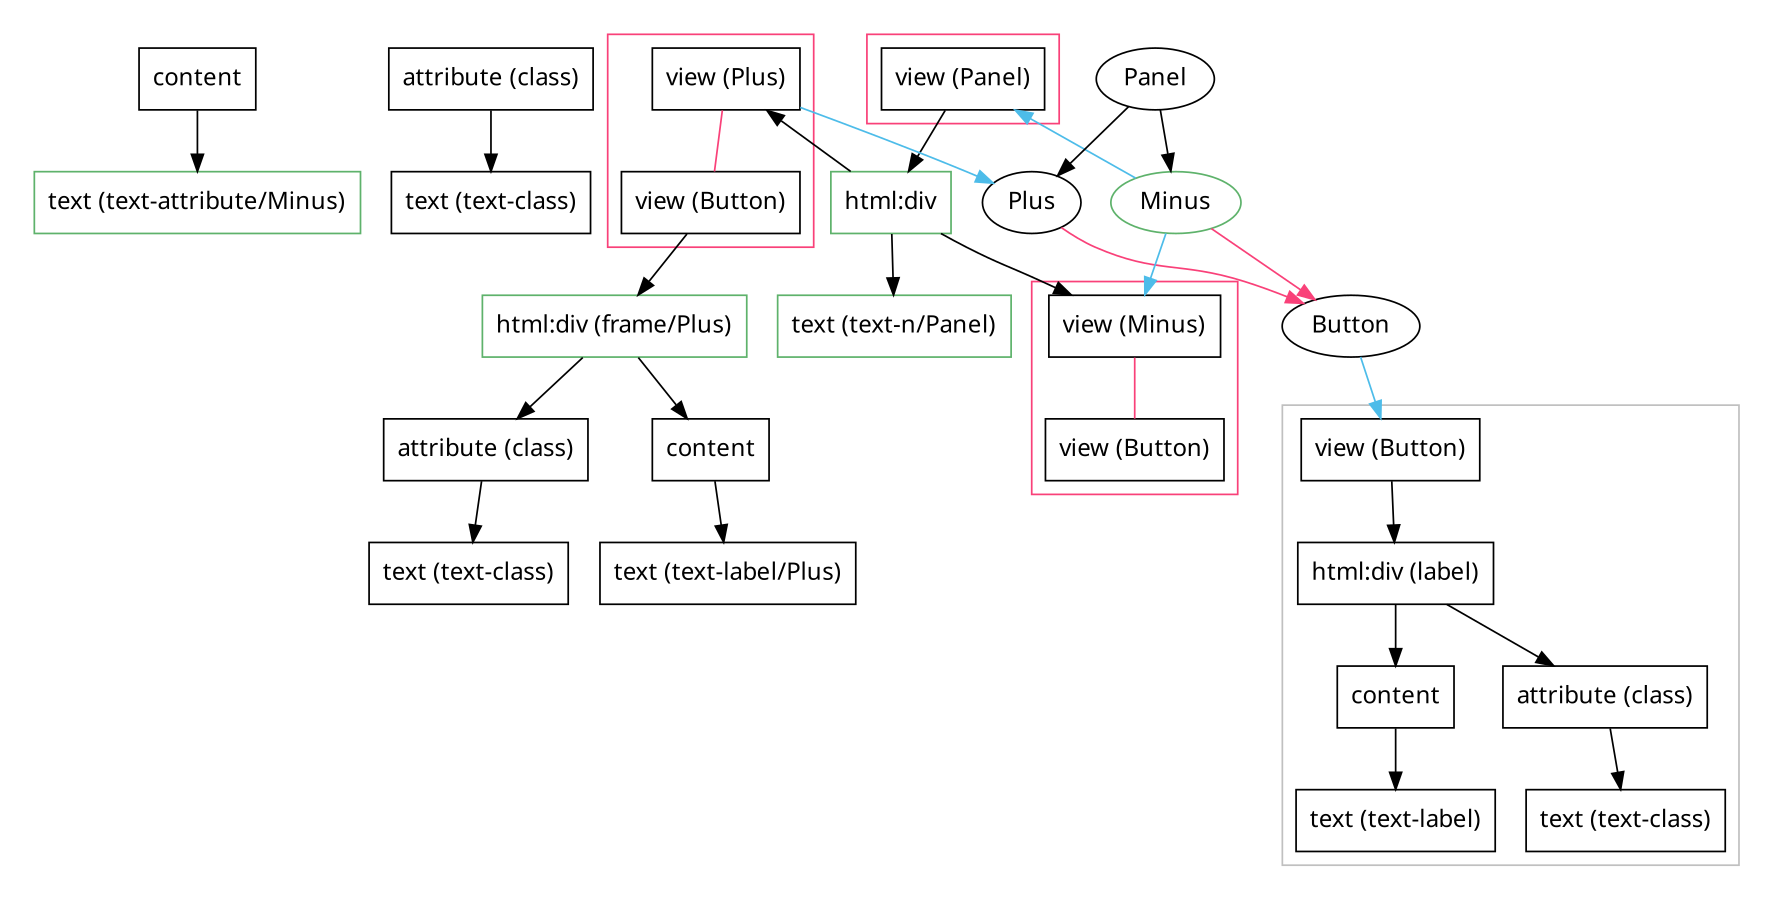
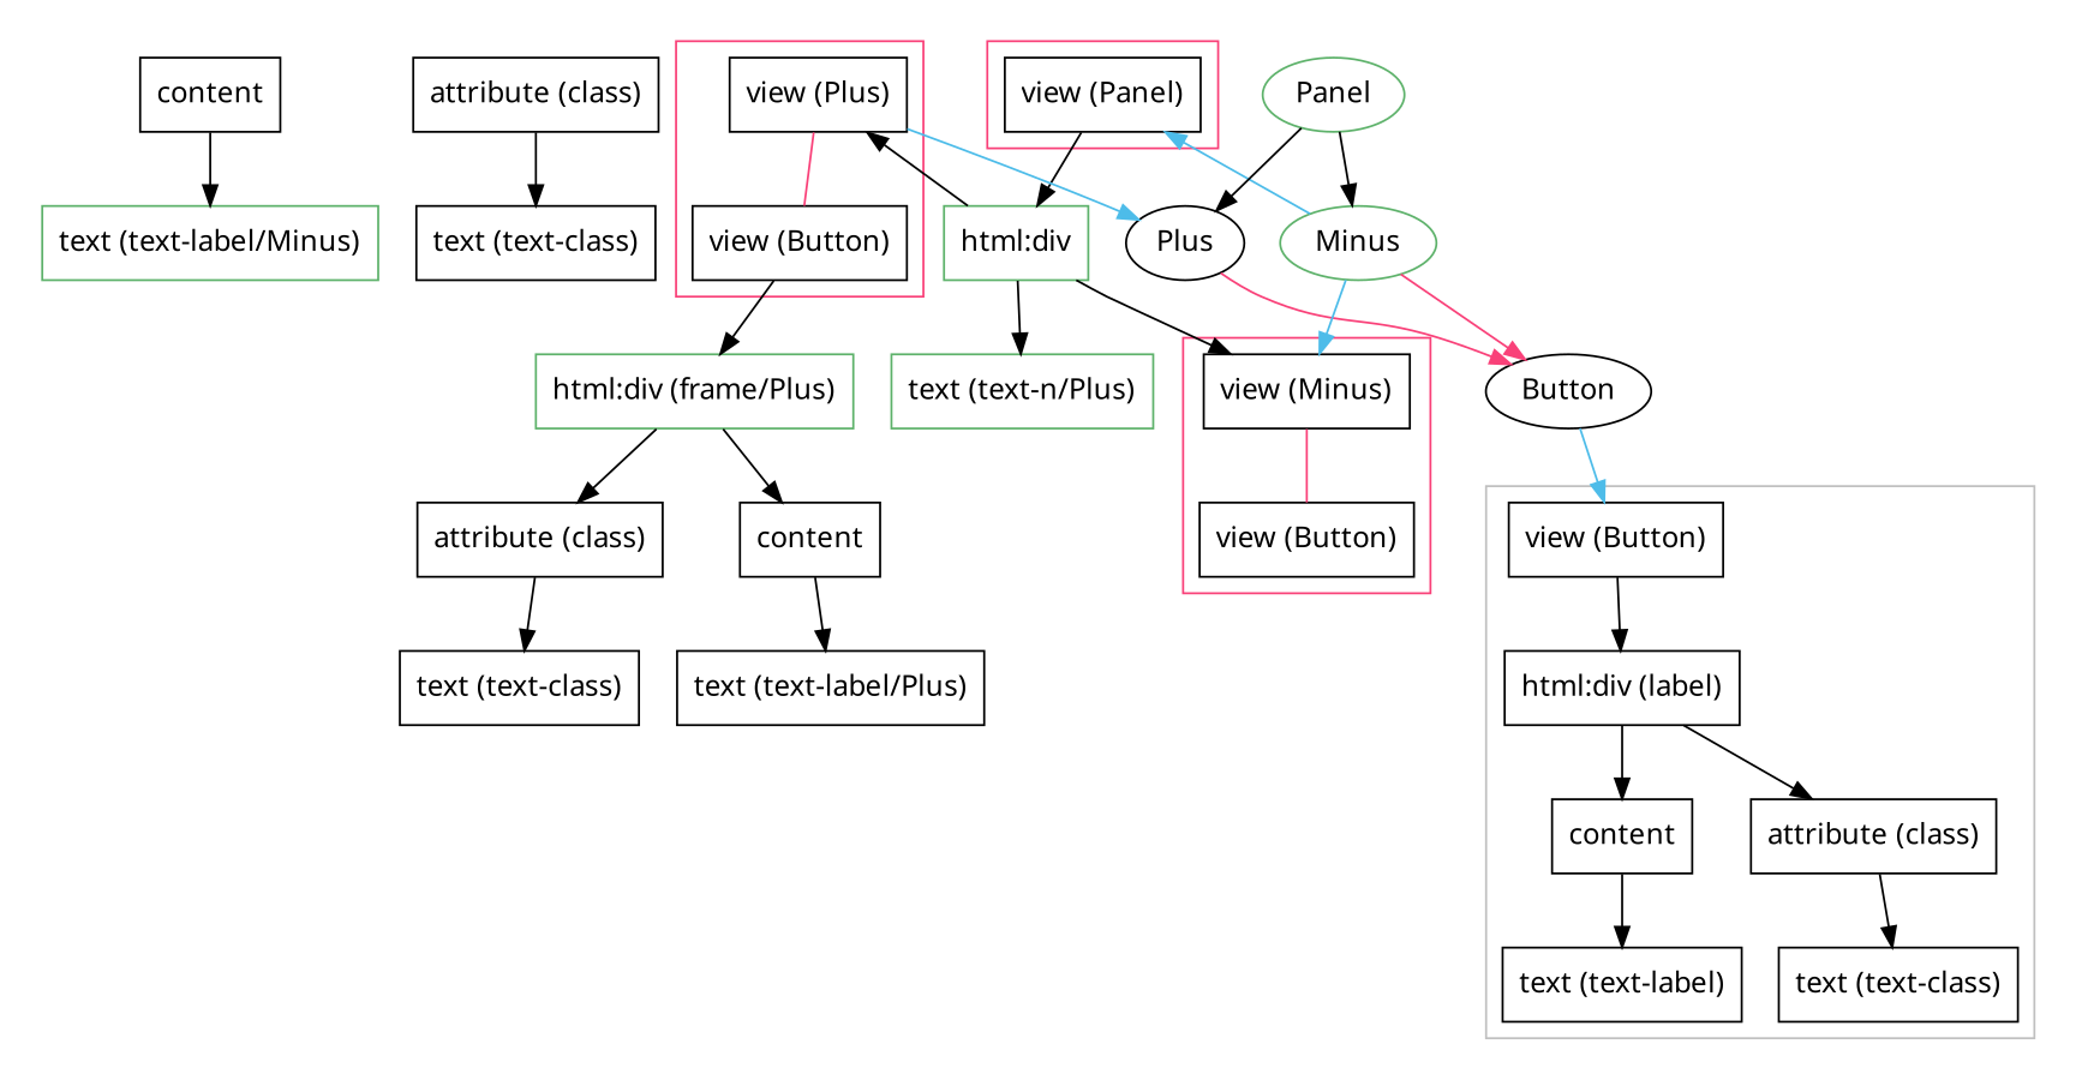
  digraph {
    node [fontname="Avenir Next" shape=box]
    edge [fontname="Avenir Next"]
    Plus [shape=""]
    Minus [color="#5eb26b" shape=""]
    n3 [label="view (Panel)"]
    n4 [label="view (Plus)"]
    n5 [label="view (Button)"]
    n6 [label="view (Minus)"]
    n7 [label="view (Button)"]
-   Panel [ordering=out shape=""]
+   Panel [ordering=out color="#5eb26b" shape=""]
    n9 [color="#5eb26b" label="html:div"]
    n10 [color="#5eb26b" label="html:div (frame/Plus)"]
-   n11 [color="#5eb26b" label="text (text-n/Panel)"]
+   n11 [color="#5eb26b" label="text (text-n/Plus)"]
    n12 [label="attribute (class)"]
    n13 [label=content]
    n14 [label="text (text-class)"]
    n15 [color=black label="text (text-label/Plus)"]
    n16 [label="attribute (class)"]
    n17 [label=content]
    n18 [label="text (text-class)"]
-   n19 [color="#5eb26b" label="text (text-attribute/Minus)"]
+   n19 [color="#5eb26b" label="text (text-label/Minus)"]
    n20 [label="view (Button)"]
    n21 [label="html:div (label)"]
    content
    n23 [label="attribute (class)"]
    n24 [label="text (text-label)"]
    n25 [label="text (text-class)"]
    Button [shape=""]
    subgraph cluster_1 {
      color=white
      Panel
      n9
      n10
      n11
      n12
      n13
      n14
      n15
      n16
      n17
      n18
      n19
      subgraph sub_2 {
        color=white
        rank=same
        Plus
        Minus
      }
      subgraph cluster_3 {
        color="#f94179"
        n3
      }
      subgraph cluster_4 {
        color="#f94179"
        n4
        n5
      }
      subgraph cluster_5 {
        color="#f94179"
        n6
        n7
      }
    }
    subgraph cluster_6 {
      color=white
      Button
      subgraph cluster_7 {
        color=gray
        n20
        n21
        content
        n23
        n24
        n25
      }
    }
    Plus -> Button [color="#f94179"]
    Minus -> n3 [color="#4dbce9"]
    Minus -> n6 [color="#4dbce9"]
    Minus -> Button [color="#f94179"]
    n3 -> n9
    n4 -> Plus [color="#4dbce9"]
    n4 -> n5 [color="#f94179" dir=none]
    n5 -> n10
    n6 -> n7 [color="#f94179" dir=none]
    Panel -> Plus
    Panel -> Minus
    n9 -> n4
    n9 -> n6
    n9 -> n11
    n10 -> n12
    n10 -> n13
    n12 -> n14
    n13 -> n15
    n16 -> n18
    n17 -> n19
    n20 -> n21
    n21 -> content
    n21 -> n23
    content -> n24
    n23 -> n25
    Button -> n20 [color="#4dbce9"]
  }
